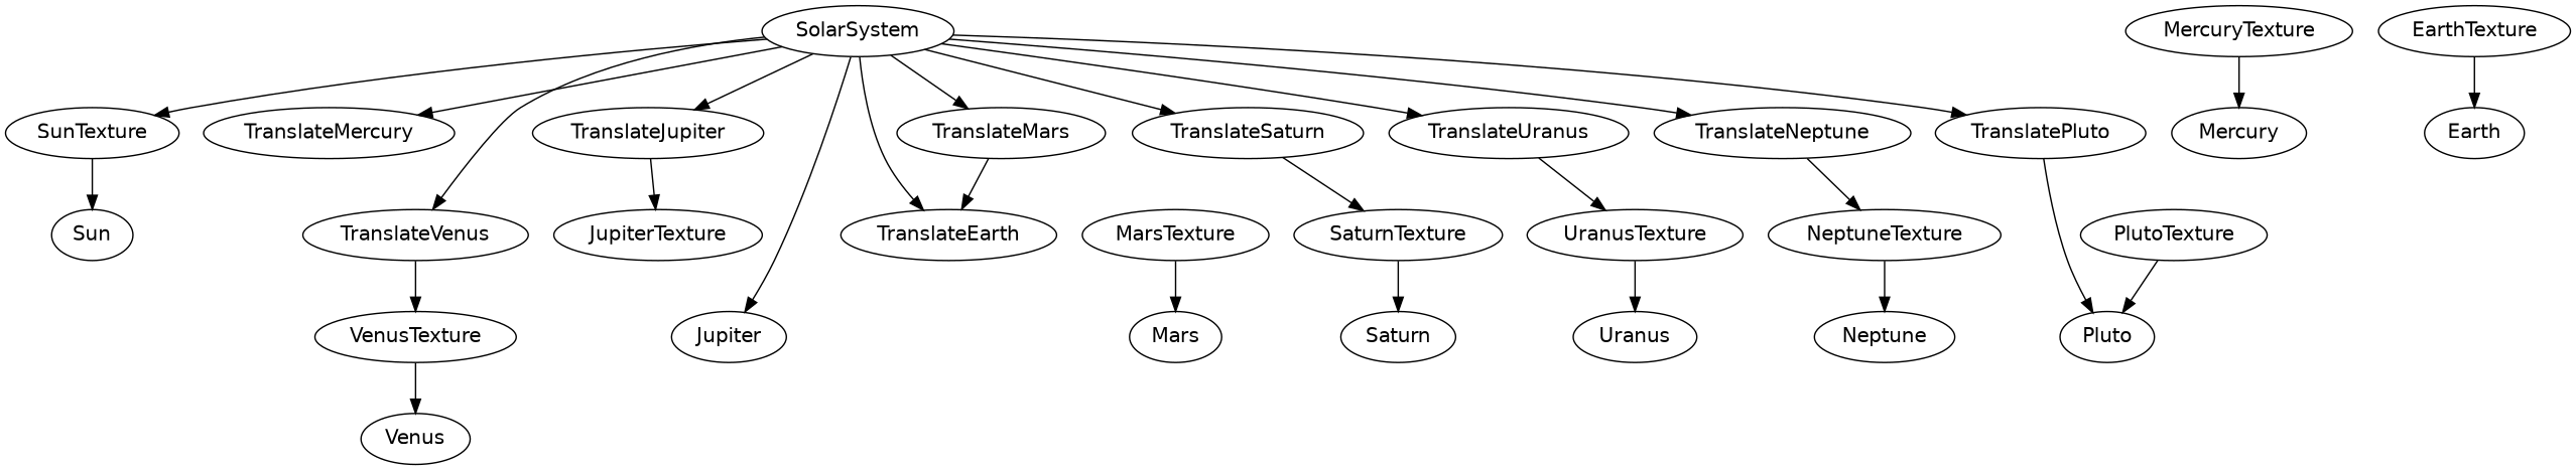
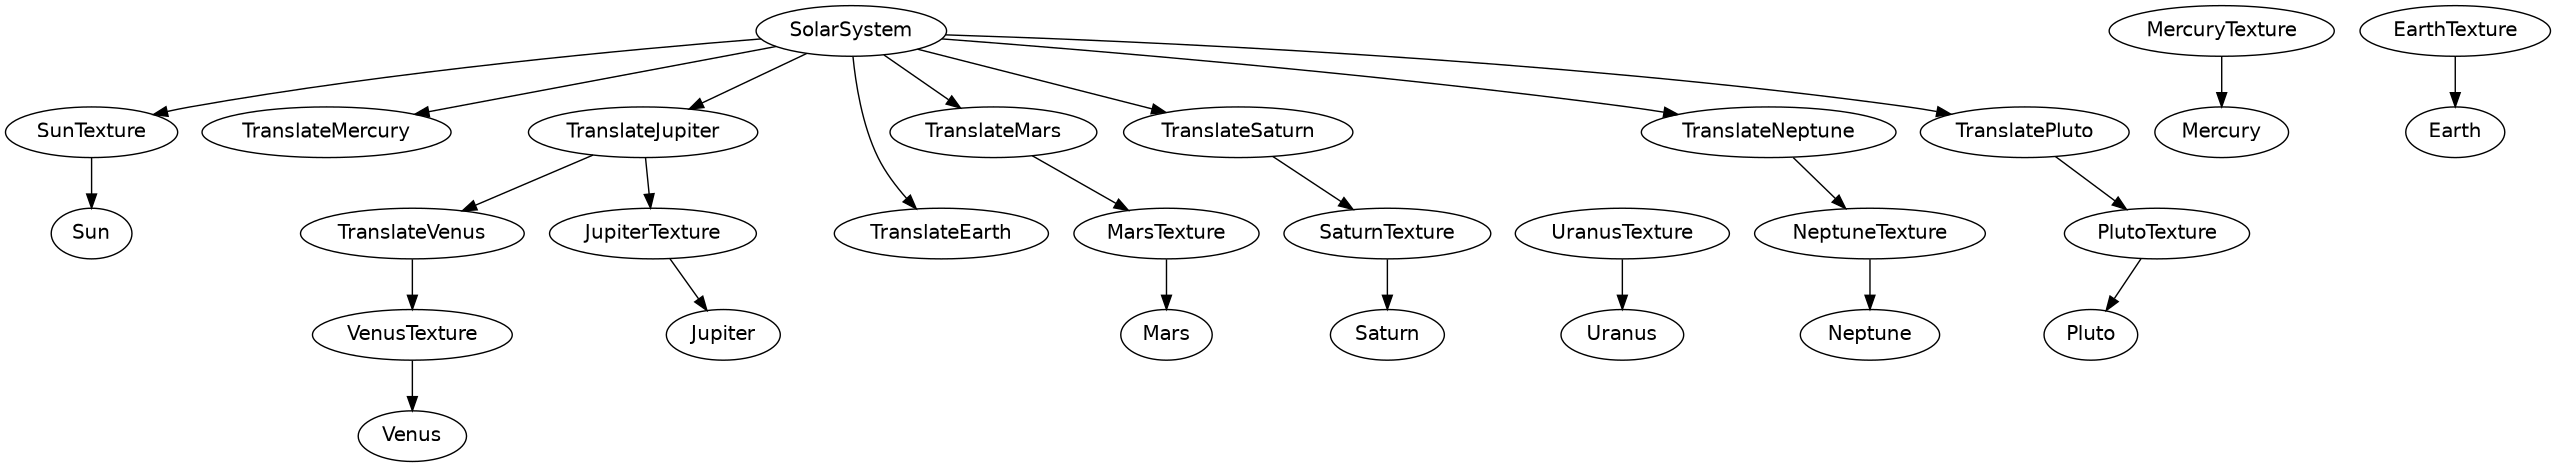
  digraph {
    fontname="DejaVu Sans"
    node [fontname="DejaVu Sans"]
    edge [fontname="DejaVu Sans"]
    SolarSystem
    SunTexture
    TranslateMercury
    TranslateVenus
    TranslateEarth
    TranslateMars
    TranslateJupiter
    TranslateSaturn
-   TranslateUranus
    TranslateNeptune
    TranslatePluto
    Sun
    VenusTexture
    MarsTexture
    JupiterTexture
    SaturnTexture
    UranusTexture
    NeptuneTexture
    PlutoTexture
    MercuryTexture
    Mercury
    Venus
    EarthTexture
    Earth
    Mars
    Jupiter
    Saturn
    Uranus
    Neptune
    Pluto
    SolarSystem -> SunTexture
    SolarSystem -> TranslateMercury
-   SolarSystem -> TranslateVenus
+   TranslateJupiter -> TranslateVenus
    SolarSystem -> TranslateEarth
    SolarSystem -> TranslateMars
    SolarSystem -> TranslateJupiter
    SolarSystem -> TranslateSaturn
-   SolarSystem -> TranslateUranus
    SolarSystem -> TranslateNeptune
    SolarSystem -> TranslatePluto
    SunTexture -> Sun
    TranslateVenus -> VenusTexture
-   TranslateMars -> TranslateEarth
+   TranslateMars -> MarsTexture
    TranslateJupiter -> JupiterTexture
    TranslateSaturn -> SaturnTexture
-   TranslateUranus -> UranusTexture
    TranslateNeptune -> NeptuneTexture
-   TranslatePluto -> Pluto
+   TranslatePluto -> PlutoTexture
    VenusTexture -> Venus
    MarsTexture -> Mars
-   SolarSystem -> Jupiter
+   JupiterTexture -> Jupiter
    SaturnTexture -> Saturn
    UranusTexture -> Uranus
    NeptuneTexture -> Neptune
    PlutoTexture -> Pluto
    MercuryTexture -> Mercury
    EarthTexture -> Earth
  }
